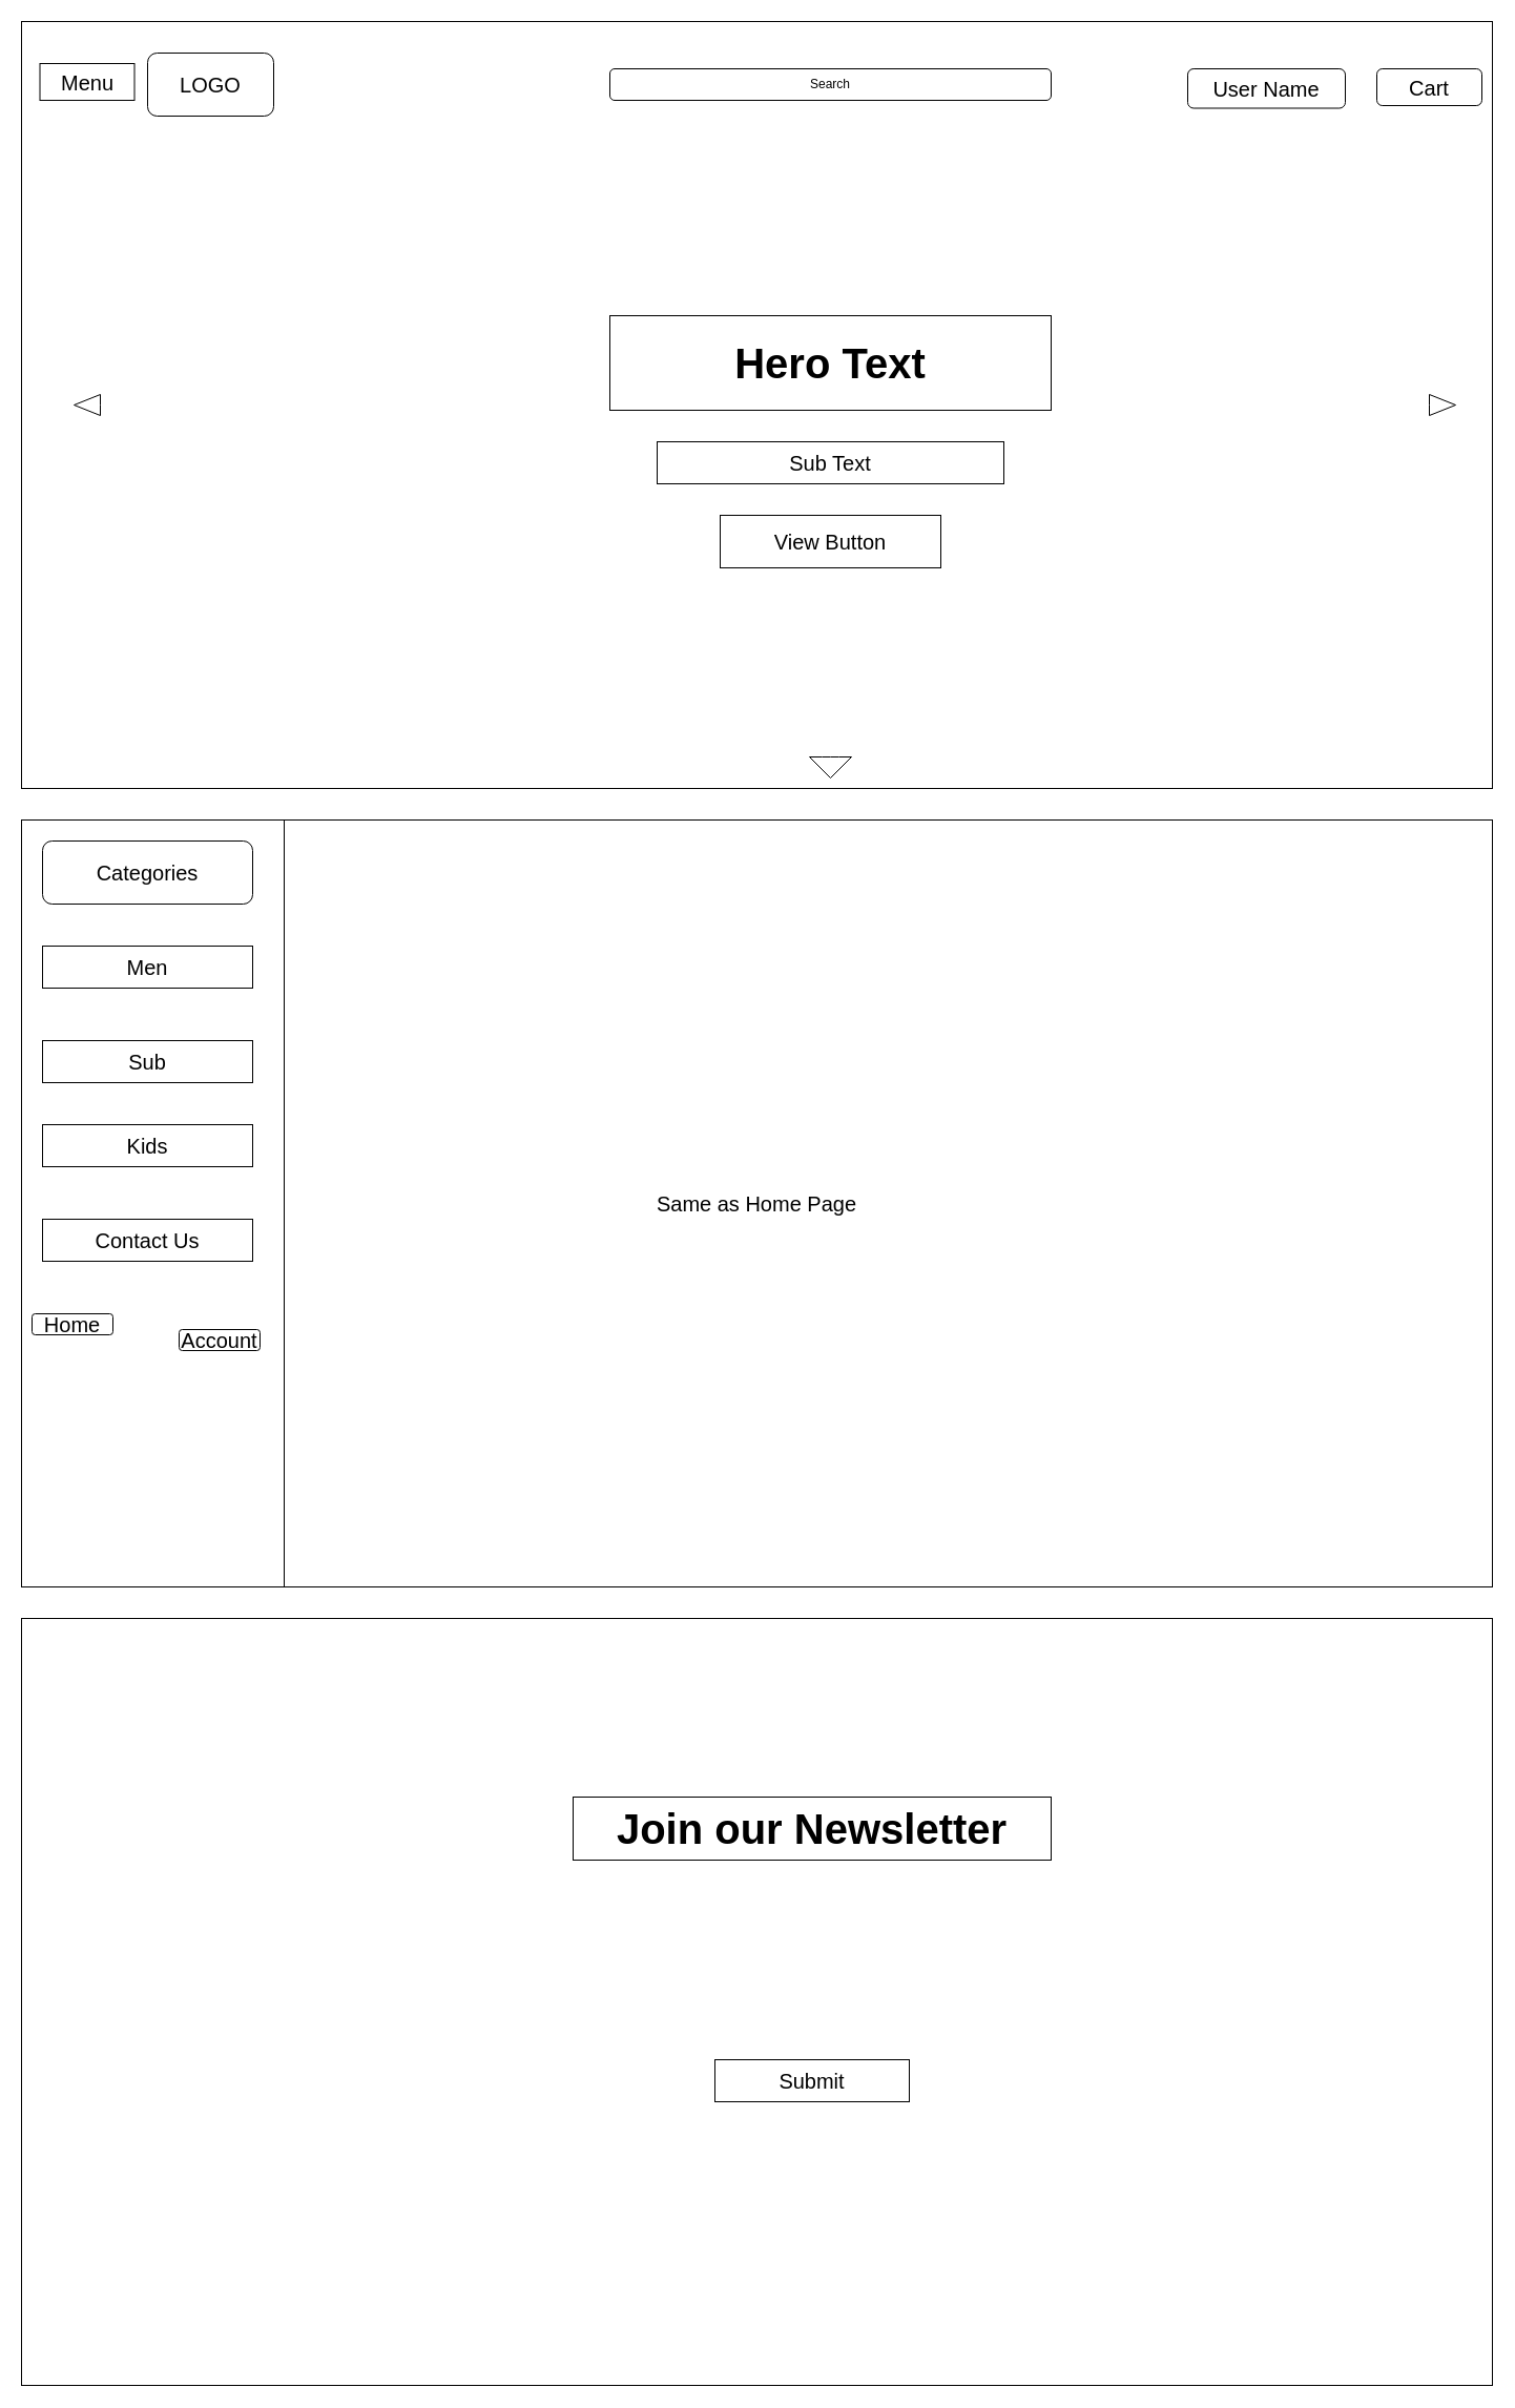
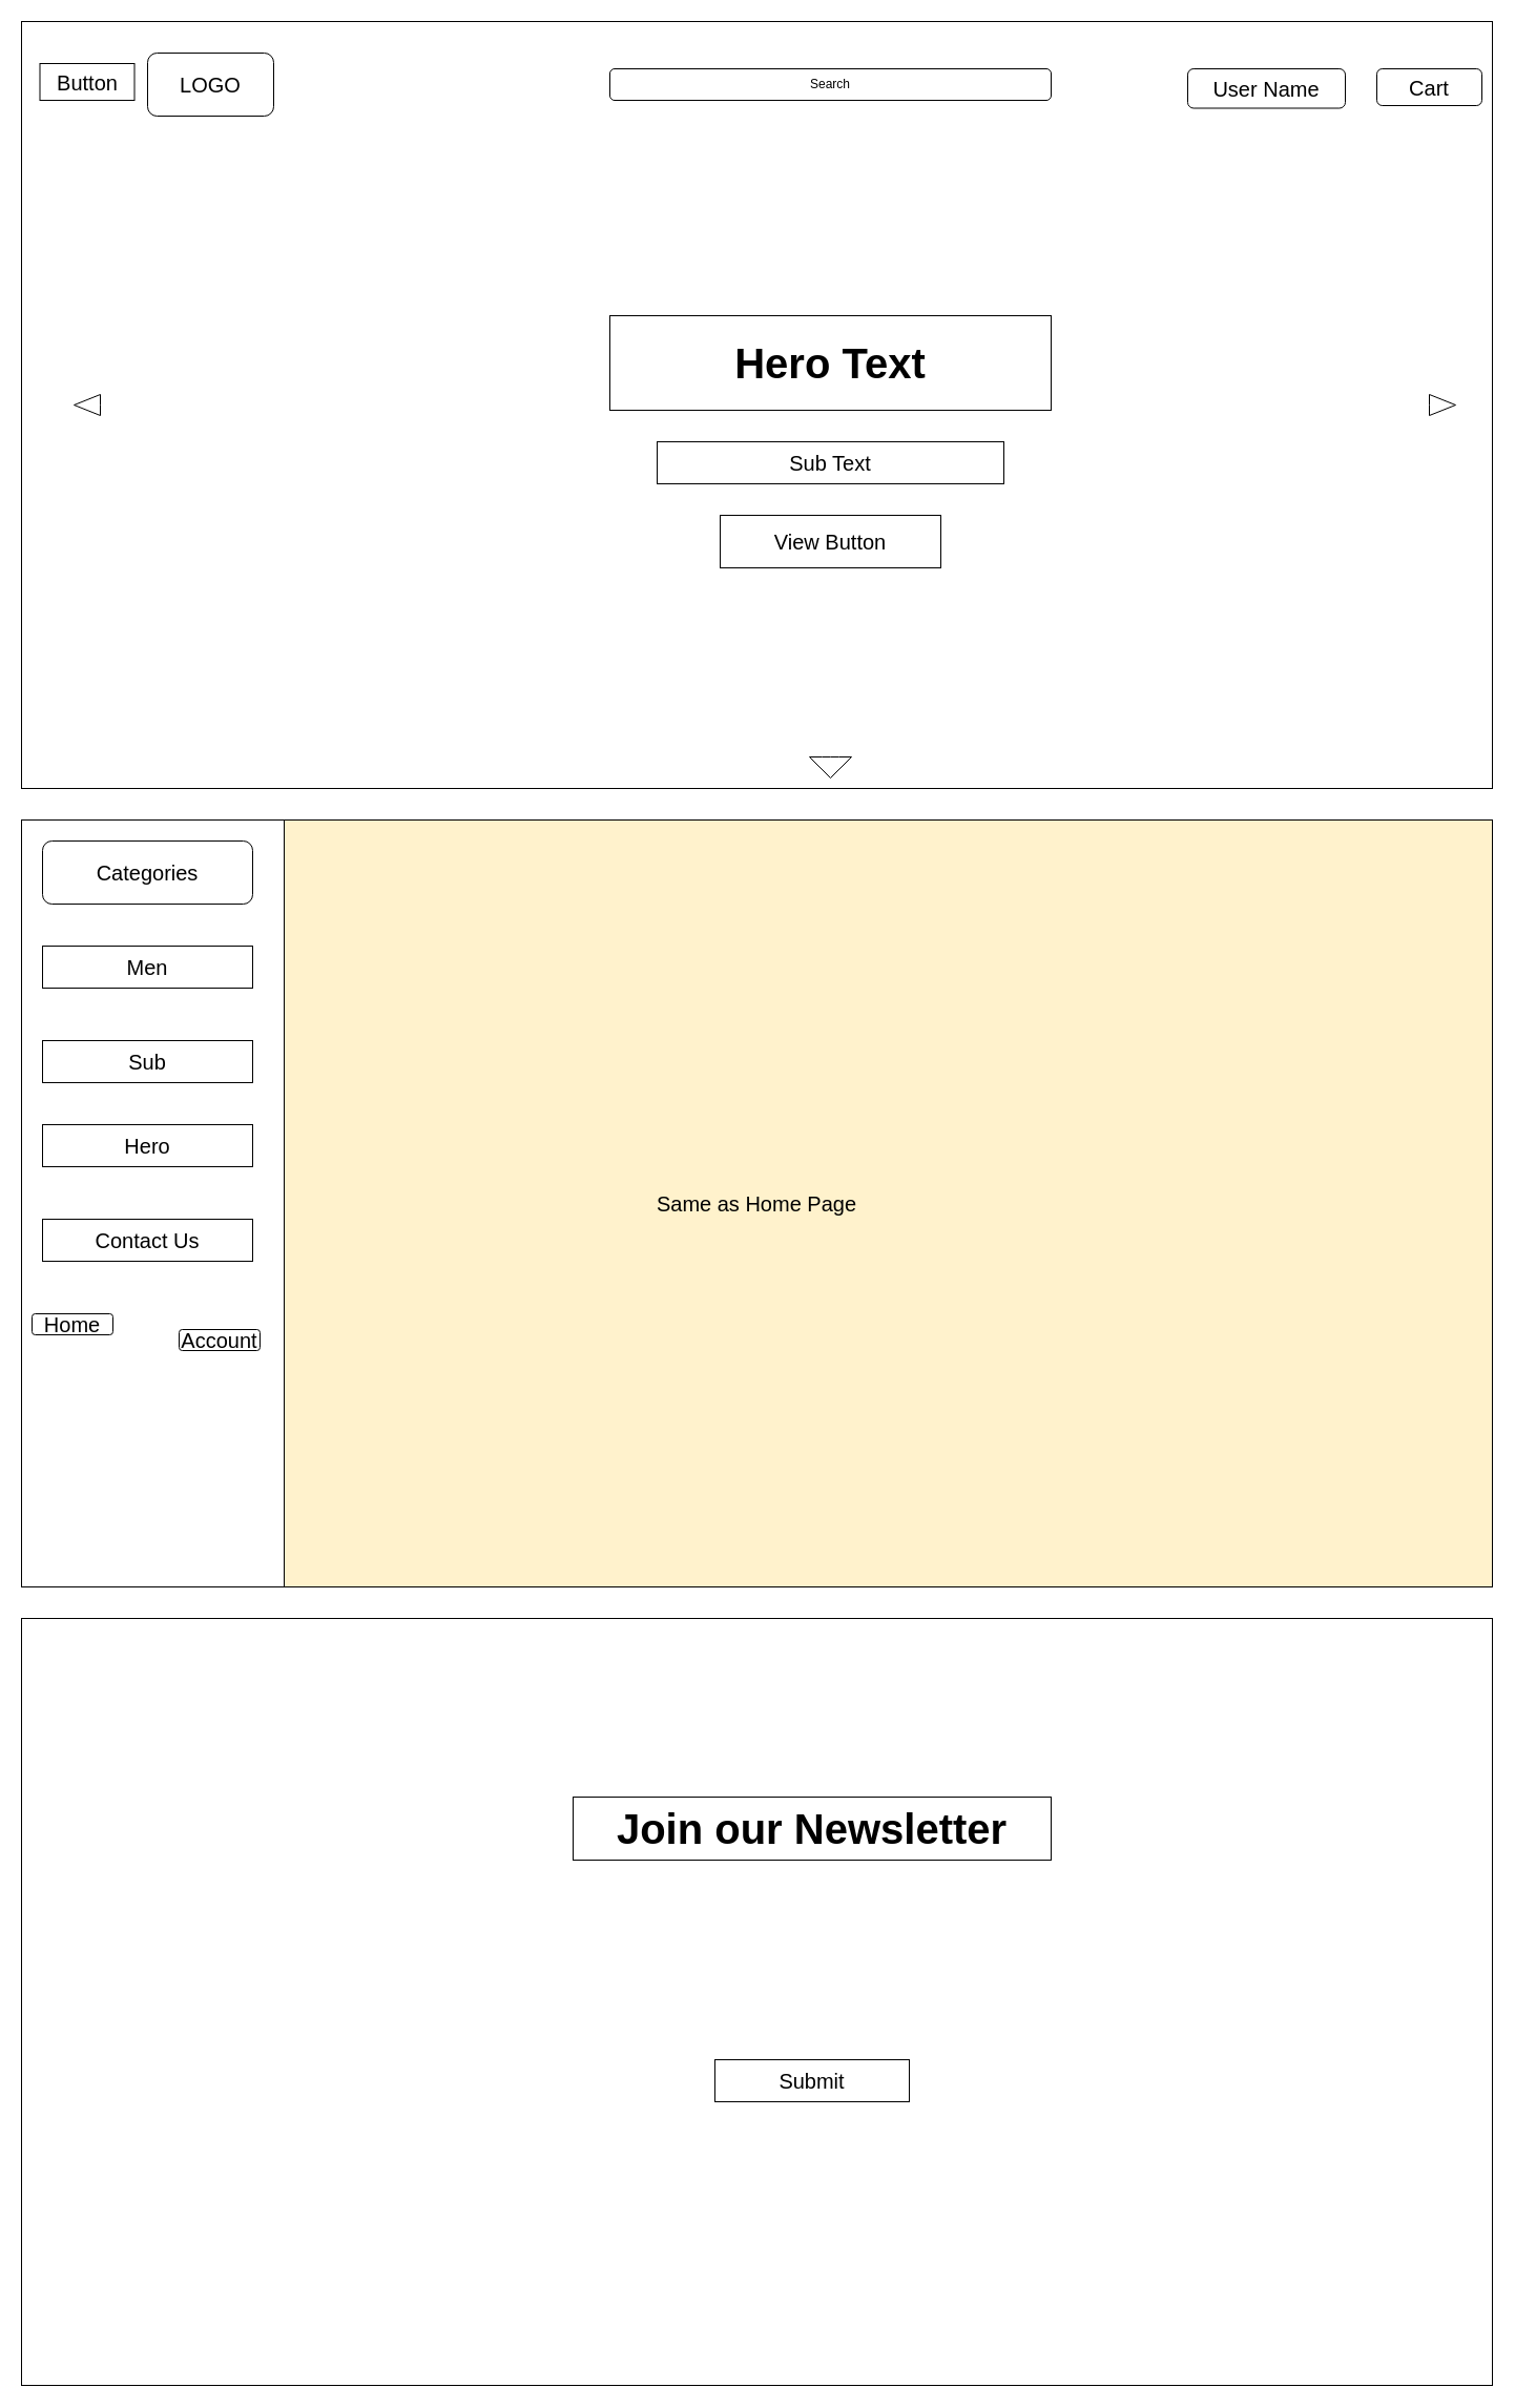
  <mxCell id="0" />
  <mxCell id="1" parent="0" />
  <mxCell id="2" value="" style="rounded=0;whiteSpace=wrap;html=1;fontSize=20;align=center;" vertex="1" parent="1"><mxGeometry x="20" y="20" width="1400" height="730" as="geometry" /></mxCell>
  <mxCell id="3" value="Search" style="rounded=1;whiteSpace=wrap;html=1;align=center;" vertex="1" parent="1"><mxGeometry x="580" y="65" width="420" height="30" as="geometry" /></mxCell>
  <mxCell id="4" value="LOGO" style="rounded=1;whiteSpace=wrap;html=1;fontSize=20;align=center;" vertex="1" parent="1"><mxGeometry x="140" y="50" width="120" height="60" as="geometry" /></mxCell>
- <mxCell id="5" value="Menu" style="rounded=0;whiteSpace=wrap;html=1;fontSize=20;align=center;" vertex="1" parent="1"><mxGeometry x="37.5" y="60" width="90" height="35" as="geometry" /></mxCell>
+ <mxCell id="5" value="Button" style="rounded=0;whiteSpace=wrap;html=1;fontSize=20;align=center;" vertex="1" parent="1"><mxGeometry x="37.5" y="60" width="90" height="35" as="geometry" /></mxCell>
  <mxCell id="6" value="User Name" style="rounded=1;whiteSpace=wrap;html=1;fontSize=20;align=center;" vertex="1" parent="1"><mxGeometry x="1130" y="65" width="150" height="37.5" as="geometry" /></mxCell>
  <mxCell id="7" value="Cart" style="rounded=1;whiteSpace=wrap;html=1;fontSize=20;align=center;" vertex="1" parent="1"><mxGeometry x="1310" y="65" width="100" height="35" as="geometry" /></mxCell>
  <mxCell id="8" value="&lt;h1&gt;Hero Text&lt;/h1&gt;" style="rounded=0;whiteSpace=wrap;html=1;fontSize=20;align=center;" vertex="1" parent="1"><mxGeometry x="580" y="300" width="420" height="90" as="geometry" /></mxCell>
  <mxCell id="9" value="View Button" style="rounded=0;whiteSpace=wrap;html=1;fontSize=20;align=center;" vertex="1" parent="1"><mxGeometry x="685" y="490" width="210" height="50" as="geometry" /></mxCell>
  <mxCell id="10" value="Sub Text" style="rounded=0;whiteSpace=wrap;html=1;fontSize=20;align=center;" vertex="1" parent="1"><mxGeometry x="625" y="420" width="330" height="40" as="geometry" /></mxCell>
  <mxCell id="11" value="" style="html=1;shadow=0;dashed=0;align=center;verticalAlign=middle;shape=mxgraph.arrows2.arrow;dy=0.6;dx=40;direction=south;notch=0;fontSize=20;" vertex="1" parent="1"><mxGeometry x="770" y="720" width="40" height="20" as="geometry" /></mxCell>
  <mxCell id="12" value="" style="html=1;shadow=0;dashed=0;align=center;verticalAlign=middle;shape=mxgraph.arrows2.arrow;dy=0;dx=30;notch=0;fontSize=20;" vertex="1" parent="1"><mxGeometry x="1360" y="375" width="25" height="20" as="geometry" /></mxCell>
  <mxCell id="13" value="" style="html=1;shadow=0;dashed=0;align=center;verticalAlign=middle;shape=mxgraph.arrows2.arrow;dy=0;dx=30;notch=0;fontSize=20;direction=west;" vertex="1" parent="1"><mxGeometry x="70" y="375" width="25" height="20" as="geometry" /></mxCell>
- <mxCell id="14" value="Same as Home Page" style="rounded=0;whiteSpace=wrap;html=1;fontSize=20;align=center;" vertex="1" parent="1"><mxGeometry x="20" y="780" width="1400" height="730" as="geometry" /></mxCell>
+ <mxCell id="14" value="Same as Home Page" style="rounded=0;whiteSpace=wrap;html=1;fontSize=20;align=center;fillColor=#fff2cc;" vertex="1" parent="1"><mxGeometry x="20" y="780" width="1400" height="730" as="geometry" /></mxCell>
  <mxCell id="15" value="" style="rounded=0;whiteSpace=wrap;html=1;fontSize=20;align=center;" vertex="1" parent="1"><mxGeometry x="20" y="780" width="250" height="730" as="geometry" /></mxCell>
  <mxCell id="16" value="Categories" style="rounded=1;whiteSpace=wrap;html=1;fontSize=20;align=center;" vertex="1" parent="1"><mxGeometry x="40" y="800" width="200" height="60" as="geometry" /></mxCell>
  <mxCell id="17" value="Men" style="rounded=0;whiteSpace=wrap;html=1;fontSize=20;align=center;" vertex="1" parent="1"><mxGeometry x="40" y="900" width="200" height="40" as="geometry" /></mxCell>
  <mxCell id="18" value="Sub" style="rounded=0;whiteSpace=wrap;html=1;fontSize=20;align=center;" vertex="1" parent="1"><mxGeometry x="40" y="990" width="200" height="40" as="geometry" /></mxCell>
- <mxCell id="19" value="Kids" style="rounded=0;whiteSpace=wrap;html=1;fontSize=20;align=center;" vertex="1" parent="1"><mxGeometry x="40" y="1070" width="200" height="40" as="geometry" /></mxCell>
+ <mxCell id="19" value="Hero" style="rounded=0;whiteSpace=wrap;html=1;fontSize=20;align=center;" vertex="1" parent="1"><mxGeometry x="40" y="1070" width="200" height="40" as="geometry" /></mxCell>
  <mxCell id="20" value="Contact Us" style="rounded=0;whiteSpace=wrap;html=1;fontSize=20;align=center;" vertex="1" parent="1"><mxGeometry x="40" y="1160" width="200" height="40" as="geometry" /></mxCell>
  <mxCell id="21" value="Home" style="rounded=1;whiteSpace=wrap;html=1;fontSize=20;align=center;" vertex="1" parent="1"><mxGeometry x="30" y="1250" width="77" height="20" as="geometry" /></mxCell>
  <mxCell id="22" value="Account" style="rounded=1;whiteSpace=wrap;html=1;fontSize=20;align=center;" vertex="1" parent="1"><mxGeometry x="170" y="1265" width="77" height="20" as="geometry" /></mxCell>
  <mxCell id="23" value="" style="rounded=0;whiteSpace=wrap;html=1;fontSize=20;align=center;" vertex="1" parent="1"><mxGeometry x="20" y="1540" width="1400" height="730" as="geometry" /></mxCell>
  <mxCell id="24" value="&lt;h1&gt;Join our Newsletter&lt;/h1&gt;" style="rounded=0;whiteSpace=wrap;html=1;strokeColor=#000000;fontSize=20;align=center;" vertex="1" parent="1"><mxGeometry x="545" y="1710" width="455" height="60" as="geometry" /></mxCell>
  <mxCell id="25" value="Submit" style="rounded=0;whiteSpace=wrap;html=1;strokeColor=#000000;fontSize=20;align=center;" vertex="1" parent="1"><mxGeometry x="680" y="1960" width="185" height="40" as="geometry" /></mxCell>
